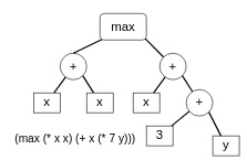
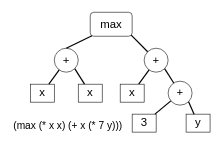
  <mxCell id="0" />
  <mxCell id="1" parent="0" />
  <mxCell id="2" value="max" style="rounded=1;whiteSpace=wrap;html=1;shadow=0;glass=0;sketch=0;strokeColor=#0F0F0F;fillColor=none;gradientColor=none;fontSize=19;align=center;" vertex="1" parent="1"><mxGeometry x="150" y="20" width="70" height="40" as="geometry" /></mxCell>
  <mxCell id="3" value="+" style="ellipse;whiteSpace=wrap;html=1;aspect=fixed;rounded=0;shadow=0;glass=0;sketch=0;strokeColor=#0F0F0F;fillColor=none;gradientColor=none;fontSize=19;align=center;" vertex="1" parent="1"><mxGeometry x="90" y="80" width="40" height="40" as="geometry" /></mxCell>
  <mxCell id="4" value="" style="endArrow=none;html=1;strokeColor=#000000;strokeWidth=2;fontSize=19;align=left;" edge="1" parent="1" source="5" target="3"><mxGeometry width="50" height="50" relative="1" as="geometry"><mxPoint x="-33" y="90" as="sourcePoint" /><mxPoint x="17" y="40" as="targetPoint" /></mxGeometry></mxCell>
  <mxCell id="5" value="x" style="rounded=0;whiteSpace=wrap;html=1;shadow=0;glass=0;sketch=0;strokeColor=#0F0F0F;fillColor=none;gradientColor=none;fontSize=19;align=center;" vertex="1" parent="1"><mxGeometry x="50" y="140" width="40" height="30" as="geometry" /></mxCell>
  <mxCell id="6" value="x" style="rounded=0;whiteSpace=wrap;html=1;shadow=0;glass=0;sketch=0;strokeColor=#0F0F0F;fillColor=none;gradientColor=none;fontSize=19;align=center;" vertex="1" parent="1"><mxGeometry x="130" y="140" width="40" height="30" as="geometry" /></mxCell>
  <mxCell id="7" value="" style="endArrow=none;html=1;strokeColor=#000000;strokeWidth=2;fontSize=19;align=left;entryX=1;entryY=1;entryDx=0;entryDy=0;" edge="1" parent="1" source="6" target="3"><mxGeometry width="50" height="50" relative="1" as="geometry"><mxPoint x="91.535" y="160" as="sourcePoint" /><mxPoint x="117.799" y="125.847" as="targetPoint" /></mxGeometry></mxCell>
  <mxCell id="8" value="+" style="ellipse;whiteSpace=wrap;html=1;aspect=fixed;rounded=0;shadow=0;glass=0;sketch=0;strokeColor=#0F0F0F;fillColor=none;gradientColor=none;fontSize=19;align=center;" vertex="1" parent="1"><mxGeometry x="240" y="80" width="40" height="40" as="geometry" /></mxCell>
  <mxCell id="9" value="" style="endArrow=none;html=1;strokeColor=#000000;strokeWidth=2;fontSize=19;align=left;" edge="1" parent="1" source="10" target="8"><mxGeometry width="50" height="50" relative="1" as="geometry"><mxPoint x="137" y="90" as="sourcePoint" /><mxPoint x="187" y="40" as="targetPoint" /></mxGeometry></mxCell>
  <mxCell id="10" value="x" style="rounded=0;whiteSpace=wrap;html=1;shadow=0;glass=0;sketch=0;strokeColor=#0F0F0F;fillColor=none;gradientColor=none;fontSize=19;align=center;" vertex="1" parent="1"><mxGeometry x="200" y="140" width="40" height="30" as="geometry" /></mxCell>
  <mxCell id="11" value="" style="endArrow=none;html=1;strokeColor=#000000;strokeWidth=2;fontSize=19;align=left;entryX=1;entryY=1;entryDx=0;entryDy=0;" edge="1" parent="1" source="12" target="8"><mxGeometry width="50" height="50" relative="1" as="geometry"><mxPoint x="316.812" y="139.964" as="sourcePoint" /><mxPoint x="287.799" y="125.847" as="targetPoint" /></mxGeometry></mxCell>
  <mxCell id="12" value="+" style="ellipse;whiteSpace=wrap;html=1;aspect=fixed;rounded=0;shadow=0;glass=0;sketch=0;strokeColor=#0F0F0F;fillColor=none;gradientColor=none;fontSize=19;align=center;" vertex="1" parent="1"><mxGeometry x="280" y="135" width="40" height="40" as="geometry" /></mxCell>
  <mxCell id="13" value="" style="endArrow=none;html=1;strokeColor=#000000;strokeWidth=2;fontSize=19;align=left;" edge="1" parent="1" source="14" target="12"><mxGeometry width="50" height="50" relative="1" as="geometry"><mxPoint x="187" y="190" as="sourcePoint" /><mxPoint x="237" y="140" as="targetPoint" /></mxGeometry></mxCell>
  <mxCell id="14" value="3" style="rounded=0;whiteSpace=wrap;html=1;shadow=0;glass=0;sketch=0;strokeColor=#0F0F0F;fillColor=none;gradientColor=none;fontSize=19;align=center;" vertex="1" parent="1"><mxGeometry x="220" y="190" width="40" height="30" as="geometry" /></mxCell>
- <mxCell id="15" value="y" style="rounded=0;whiteSpace=wrap;html=1;shadow=0;glass=0;sketch=0;strokeColor=#0F0F0F;fillColor=none;gradientColor=none;fontSize=19;align=center;" vertex="1" parent="1"><mxGeometry x="320" y="205" width="40" height="30" as="geometry" /></mxCell>
+ <mxCell id="15" value="y" style="rounded=0;whiteSpace=wrap;html=1;shadow=0;glass=0;sketch=0;strokeColor=#0F0F0F;fillColor=none;gradientColor=none;fontSize=19;align=center;" vertex="1" parent="1"><mxGeometry x="310" y="190" width="40" height="30" as="geometry" /></mxCell>
  <mxCell id="16" value="" style="endArrow=none;html=1;strokeColor=#000000;strokeWidth=2;fontSize=19;align=left;entryX=1;entryY=1;entryDx=0;entryDy=0;" edge="1" parent="1" source="15" target="12"><mxGeometry width="50" height="50" relative="1" as="geometry"><mxPoint x="311.535" y="260" as="sourcePoint" /><mxPoint x="337.799" y="225.847" as="targetPoint" /></mxGeometry></mxCell>
  <mxCell id="17" value="" style="endArrow=none;html=1;strokeColor=#000000;strokeWidth=2;fontSize=19;align=left;exitX=0.5;exitY=0;exitDx=0;exitDy=0;entryX=0.042;entryY=0.982;entryDx=0;entryDy=0;entryPerimeter=0;" edge="1" parent="1" source="3" target="2"><mxGeometry width="50" height="50" relative="1" as="geometry"><mxPoint x="240" y="110" as="sourcePoint" /><mxPoint x="290" y="60" as="targetPoint" /></mxGeometry></mxCell>
  <mxCell id="18" value="" style="endArrow=none;html=1;strokeColor=#000000;strokeWidth=2;fontSize=19;align=left;exitX=0;exitY=0;exitDx=0;exitDy=0;entryX=0.977;entryY=0.956;entryDx=0;entryDy=0;entryPerimeter=0;" edge="1" parent="1" source="8" target="2"><mxGeometry width="50" height="50" relative="1" as="geometry"><mxPoint x="120" y="90" as="sourcePoint" /><mxPoint x="200" y="70" as="targetPoint" /></mxGeometry></mxCell>
  <mxCell id="19" value="(max (* x x) (+ x (* 7 y)))" style="text;html=1;strokeColor=none;fillColor=none;align=left;verticalAlign=middle;whiteSpace=wrap;rounded=0;shadow=0;glass=0;sketch=0;fontSize=17;fontStyle=0" vertex="1" parent="1"><mxGeometry x="20" y="210" width="190" as="geometry" /></mxCell>
